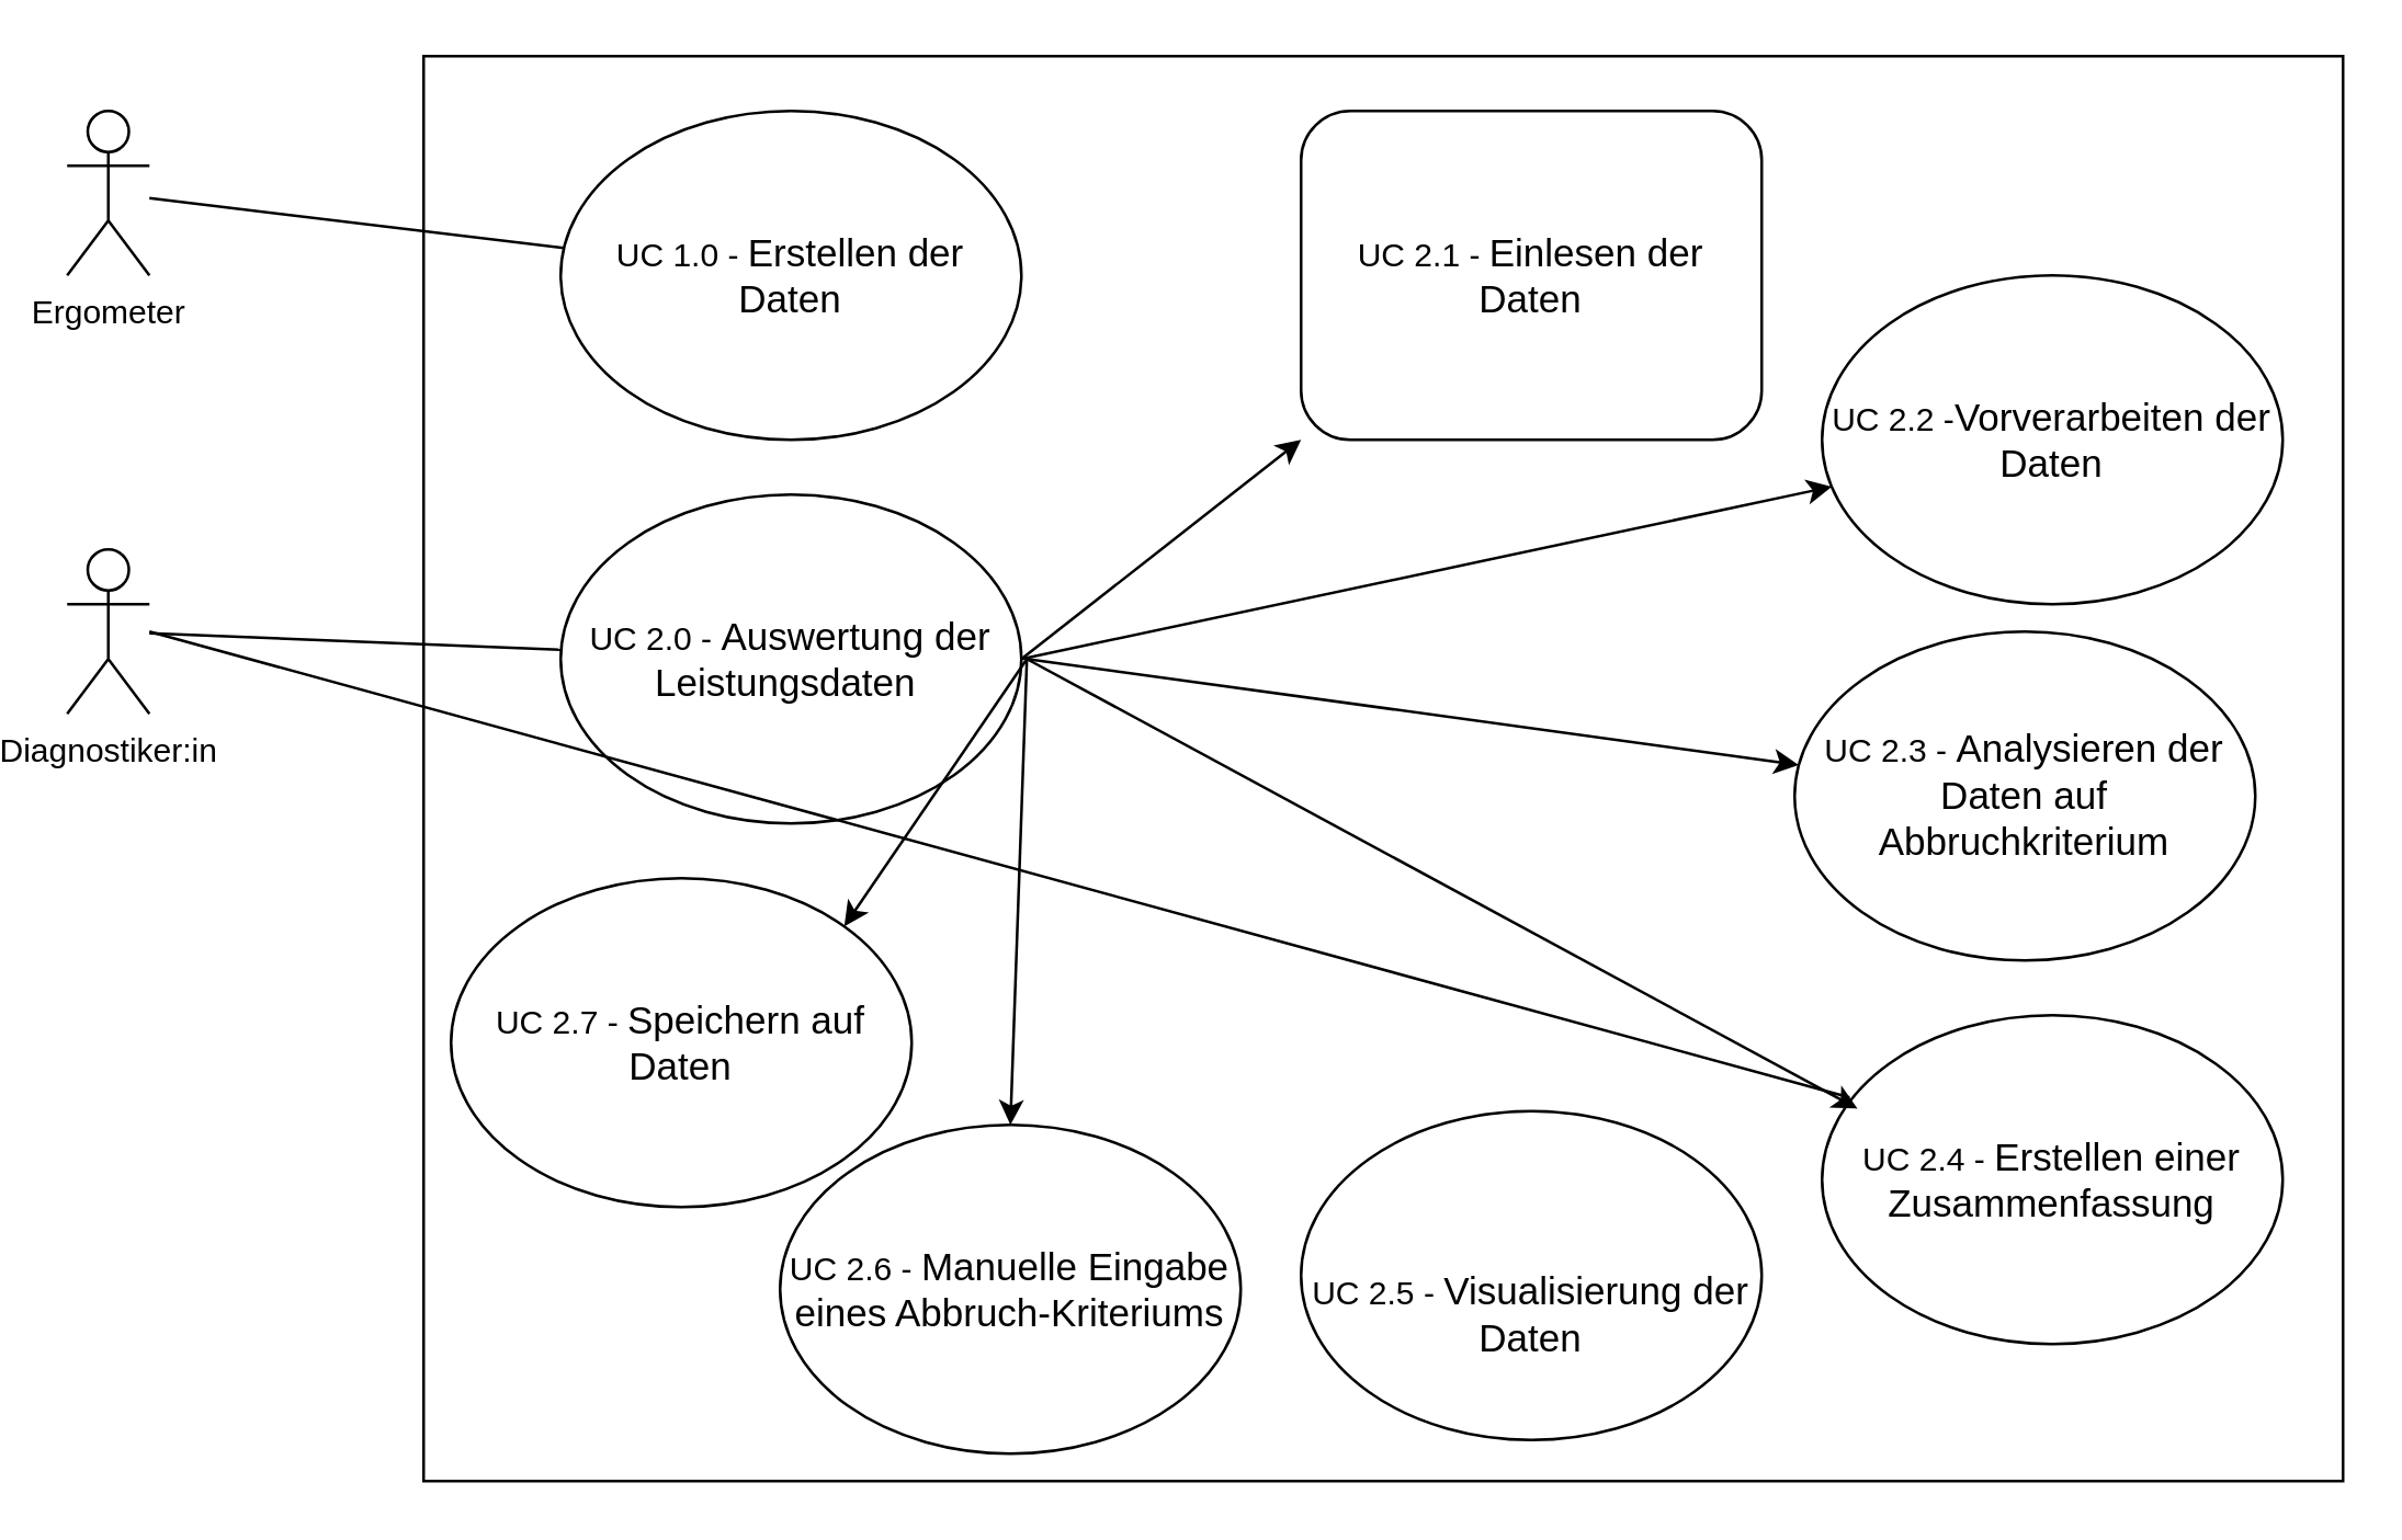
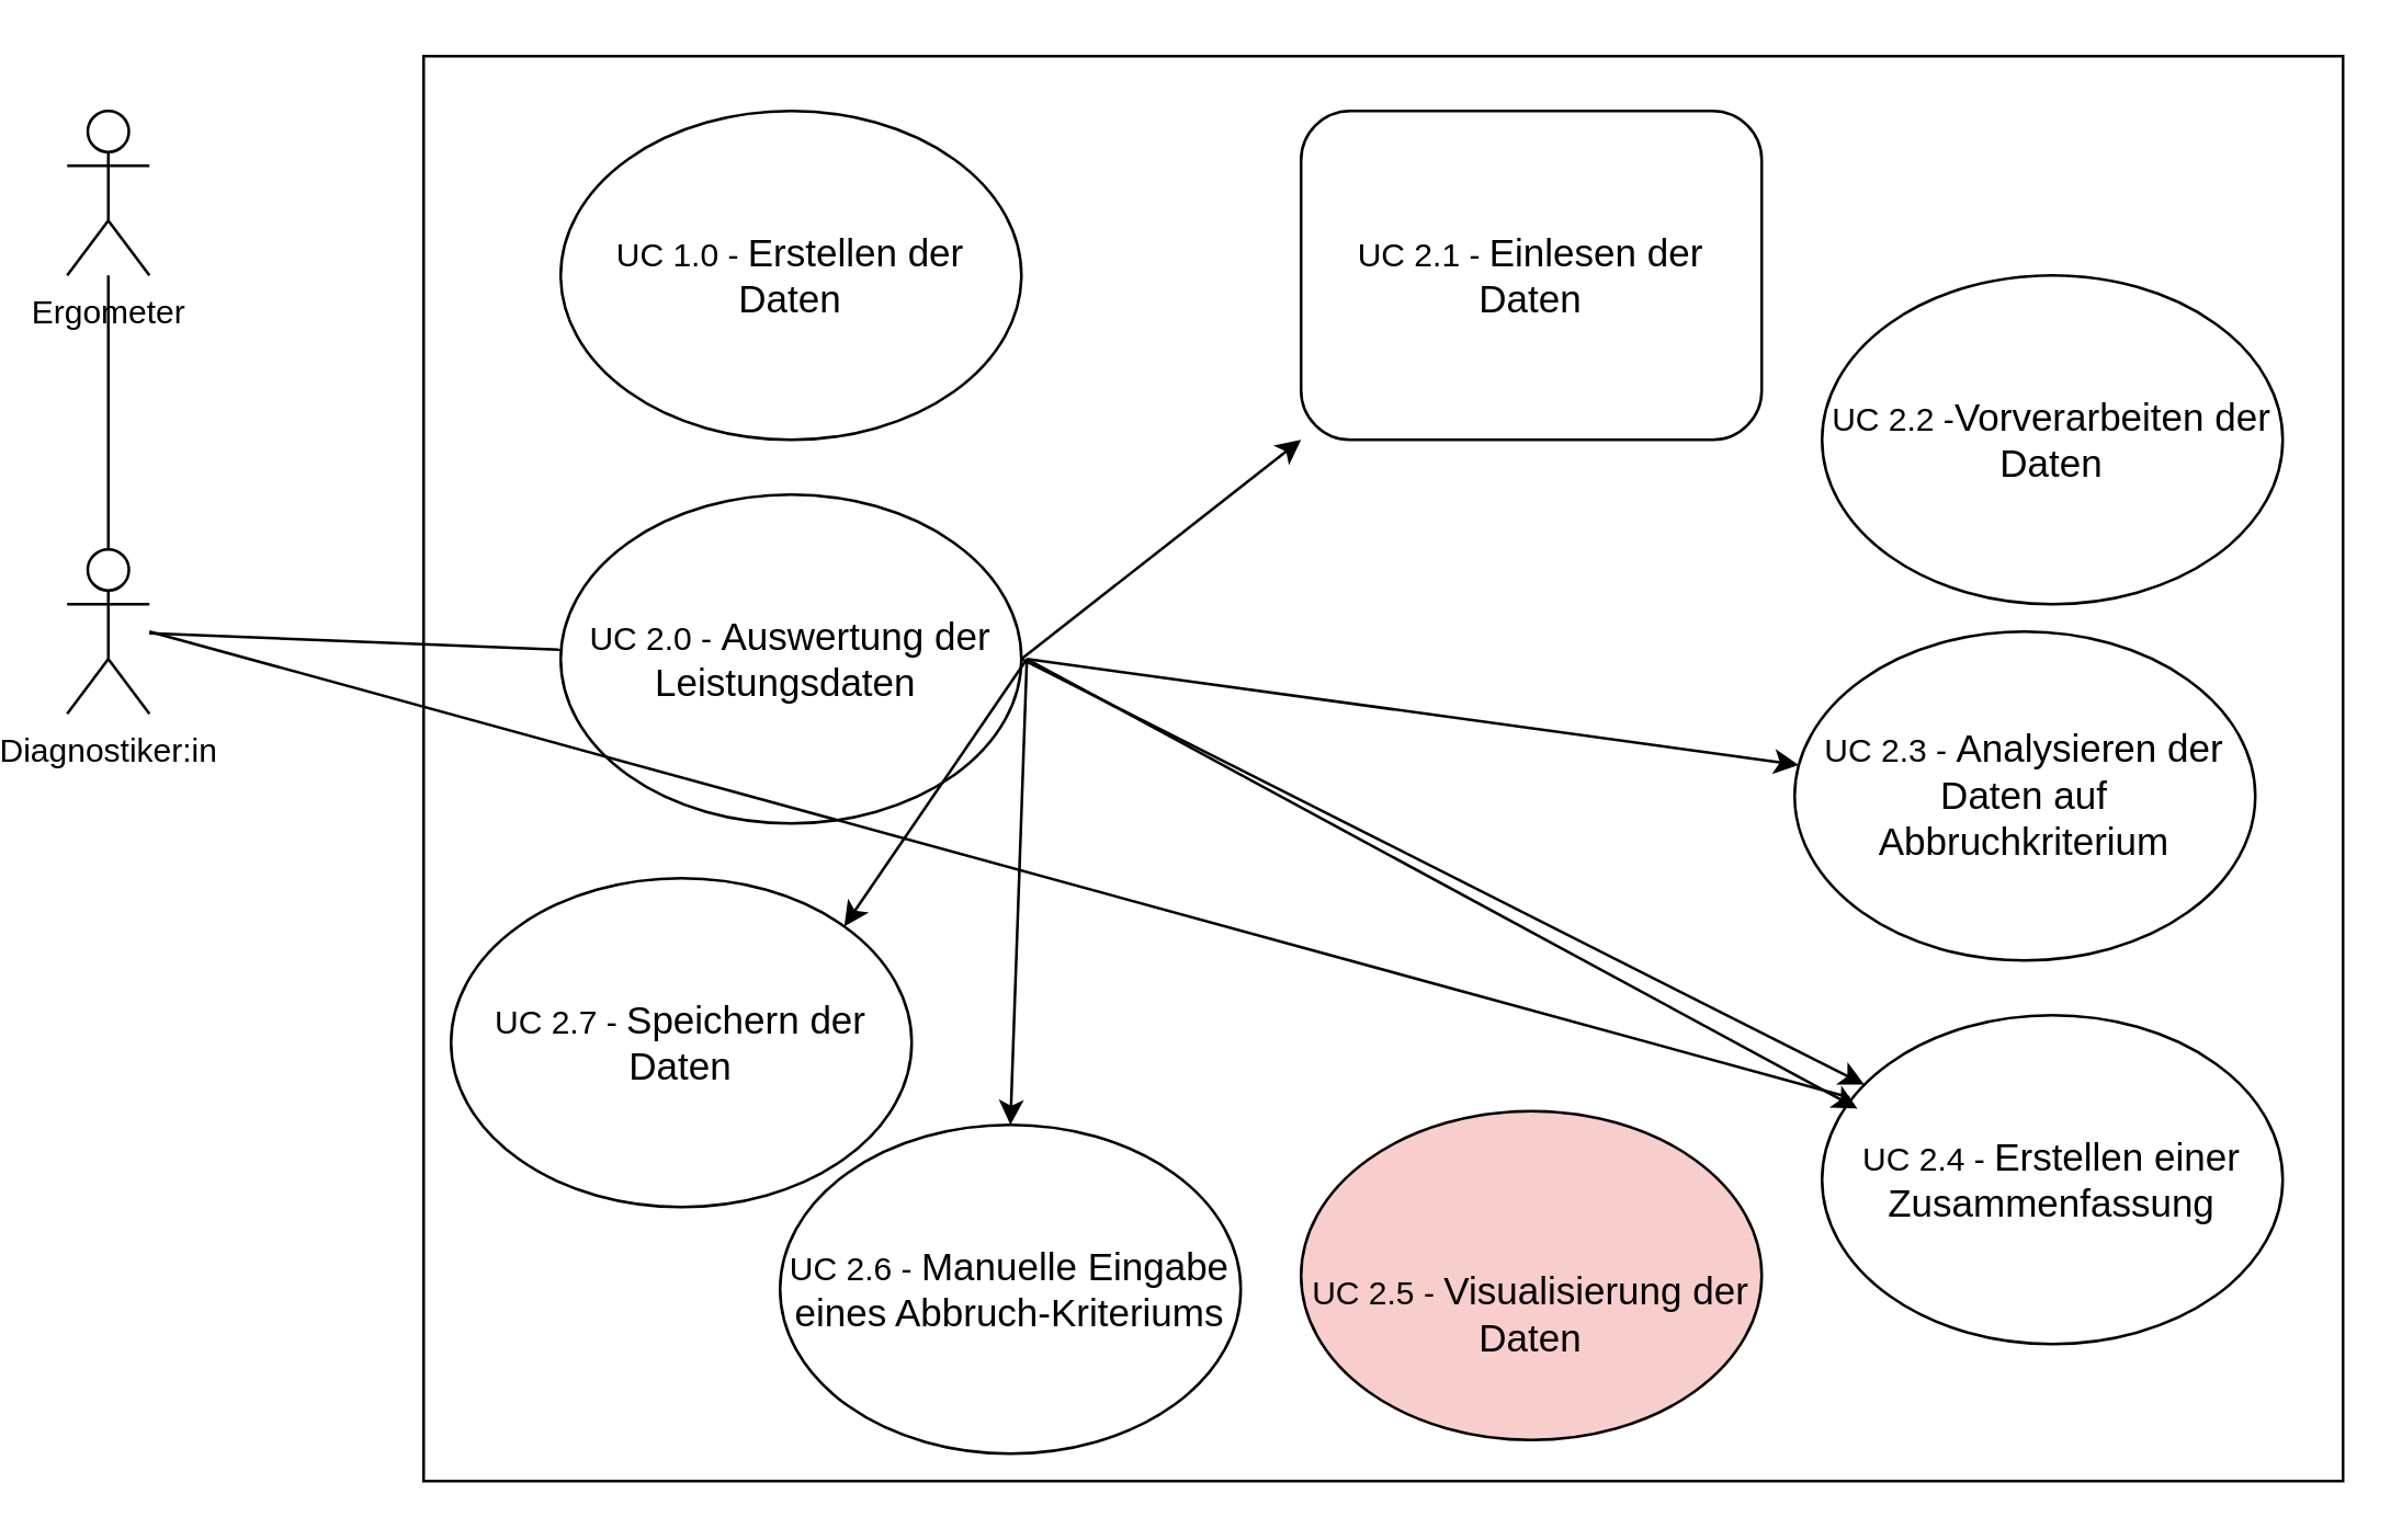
  <mxCell id="0" />
  <mxCell id="1" parent="0" />
  <mxCell id="2" value="" style="rounded=0;whiteSpace=wrap;html=1;" parent="1" vertex="1"><mxGeometry x="150" y="20" width="700" height="520" as="geometry" /></mxCell>
  <mxCell id="3" style="rounded=0;orthogonalLoop=1;jettySize=auto;html=1;endArrow=none;endFill=0;" parent="1" source="4" target="5" edge="1"><mxGeometry relative="1" as="geometry" /></mxCell>
  <mxCell id="4" value="Diagnostiker:in" style="shape=umlActor;verticalLabelPosition=bottom;verticalAlign=top;html=1;outlineConnect=0;" parent="1" vertex="1"><mxGeometry x="20" y="200" width="30" height="60" as="geometry" /></mxCell>
  <mxCell id="5" value="UC 2.0 -&amp;nbsp;&lt;span style=&quot;background-color: rgb(255, 255, 255); font-size: 14px;&quot;&gt;Auswertung der Leistungsdaten&lt;/span&gt;&lt;span&gt;&amp;nbsp;&lt;/span&gt;" style="ellipse;whiteSpace=wrap;html=1;fontFamily=Helvetica;" parent="1" vertex="1"><mxGeometry x="200" y="180" width="168" height="120" as="geometry" /></mxCell>
- <mxCell id="6" style="rounded=0;orthogonalLoop=1;jettySize=auto;html=1;endArrow=none;endFill=0;" parent="1" source="7" target="8" edge="1"><mxGeometry relative="1" as="geometry" /></mxCell>
+ <mxCell id="6" style="rounded=0;orthogonalLoop=1;jettySize=auto;html=1;endArrow=none;endFill=0;" parent="1" source="7" target="4" edge="1"><mxGeometry relative="1" as="geometry" /></mxCell>
  <mxCell id="7" value="Ergometer" style="shape=umlActor;verticalLabelPosition=bottom;verticalAlign=top;html=1;outlineConnect=0;" parent="1" vertex="1"><mxGeometry x="20" y="40" width="30" height="60" as="geometry" /></mxCell>
  <mxCell id="8" value="UC 1.0 - &lt;font&gt;&lt;span style=&quot;font-size: 14px ; background-color: rgb(255 , 255 , 255)&quot;&gt;Erstellen der Daten&lt;/span&gt;&lt;/font&gt;" style="ellipse;whiteSpace=wrap;html=1;fontFamily=Helvetica;" parent="1" vertex="1"><mxGeometry x="200" y="40" width="168" height="120" as="geometry" /></mxCell>
  <mxCell id="9" value="UC 2.1 -&amp;nbsp;&lt;span style=&quot;background-color: rgb(255, 255, 255); font-size: 14px;&quot;&gt;Einlesen der Daten&lt;/span&gt;" style="whiteSpace=wrap;html=1;fontFamily=Helvetica;rounded=1;" parent="1" vertex="1"><mxGeometry x="470" y="40" width="168" height="120" as="geometry" /></mxCell>
  <mxCell id="10" value="UC 2.2 -&lt;span style=&quot;background-color: rgb(255, 255, 255); font-size: 14px;&quot;&gt;Vorverarbeiten der Daten&lt;/span&gt;" style="ellipse;whiteSpace=wrap;html=1;fontFamily=Helvetica;" parent="1" vertex="1"><mxGeometry x="660" y="100" width="168" height="120" as="geometry" /></mxCell>
  <mxCell id="11" value="UC 2.3 -&amp;nbsp;&lt;span style=&quot;background-color: rgb(255, 255, 255); font-size: 14px;&quot;&gt;Analysieren der Daten auf Abbruchkriterium&lt;/span&gt;" style="ellipse;whiteSpace=wrap;html=1;fontFamily=Helvetica;" parent="1" vertex="1"><mxGeometry x="650" y="230" width="168" height="120" as="geometry" /></mxCell>
  <mxCell id="12" value="&lt;span&gt;UC 2.4 -&amp;nbsp;&lt;/span&gt;&lt;span style=&quot;background-color: rgb(255 , 255 , 255) ; font-size: 14px&quot;&gt;Erstellen einer Zusammenfassung&lt;/span&gt;" style="ellipse;whiteSpace=wrap;html=1;fontFamily=Helvetica;" parent="1" vertex="1"><mxGeometry x="660" y="370" width="168" height="120" as="geometry" /></mxCell>
- <mxCell id="13" value="&lt;br&gt;&lt;br&gt;&lt;span style=&quot;color: rgb(0 , 0 , 0) ; font-family: &amp;#34;helvetica&amp;#34; ; font-size: 12px ; font-style: normal ; font-weight: 400 ; letter-spacing: normal ; text-align: center ; text-indent: 0px ; text-transform: none ; word-spacing: 0px ; display: inline ; float: none&quot;&gt;UC 2.5 -&amp;nbsp;&lt;/span&gt;&lt;span style=&quot;color: rgb(0 , 0 , 0) ; font-family: &amp;#34;helvetica&amp;#34; ; font-style: normal ; font-weight: 400 ; letter-spacing: normal ; text-align: center ; text-indent: 0px ; text-transform: none ; word-spacing: 0px ; font-size: 14px&quot;&gt;Visualisierung der Daten&lt;/span&gt;" style="ellipse;whiteSpace=wrap;html=1;fontFamily=Helvetica;" parent="1" vertex="1"><mxGeometry x="470" y="405" width="168" height="120" as="geometry" /></mxCell>
+ <mxCell id="13" value="&lt;br&gt;&lt;br&gt;&lt;span style=&quot;color: rgb(0 , 0 , 0) ; font-family: &amp;#34;helvetica&amp;#34; ; font-size: 12px ; font-style: normal ; font-weight: 400 ; letter-spacing: normal ; text-align: center ; text-indent: 0px ; text-transform: none ; word-spacing: 0px ; display: inline ; float: none&quot;&gt;UC 2.5 -&amp;nbsp;&lt;/span&gt;&lt;span style=&quot;color: rgb(0 , 0 , 0) ; font-family: &amp;#34;helvetica&amp;#34; ; font-style: normal ; font-weight: 400 ; letter-spacing: normal ; text-align: center ; text-indent: 0px ; text-transform: none ; word-spacing: 0px ; font-size: 14px&quot;&gt;Visualisierung der Daten&lt;/span&gt;" style="ellipse;whiteSpace=wrap;html=1;fontFamily=Helvetica;fillColor=#f8cecc;" parent="1" vertex="1"><mxGeometry x="470" y="405" width="168" height="120" as="geometry" /></mxCell>
  <mxCell id="14" value="UC 2.6 -&amp;nbsp;&lt;span style=&quot;background-color: rgb(255 , 255 , 255) ; font-size: 14px&quot;&gt;Manuelle Eingabe eines Abbruch-Kriteriums&lt;/span&gt;" style="ellipse;whiteSpace=wrap;html=1;fontFamily=Helvetica;" parent="1" vertex="1"><mxGeometry x="280" y="410" width="168" height="120" as="geometry" /></mxCell>
  <mxCell id="15" value="" style="endArrow=classic;html=1;rounded=0;exitX=1;exitY=0.5;exitDx=0;exitDy=0;entryX=0;entryY=1;entryDx=0;entryDy=0;" parent="1" source="5" target="9" edge="1"><mxGeometry width="50" height="50" relative="1" as="geometry"><mxPoint x="390" y="240" as="sourcePoint" /><mxPoint x="440" y="190" as="targetPoint" /></mxGeometry></mxCell>
- <mxCell id="16" value="" style="endArrow=classic;html=1;rounded=0;exitX=1;exitY=0.5;exitDx=0;exitDy=0;" parent="1" source="5" target="10" edge="1"><mxGeometry width="50" height="50" relative="1" as="geometry"><mxPoint x="378" y="250" as="sourcePoint" /><mxPoint x="504.67" y="152.475" as="targetPoint" /></mxGeometry></mxCell>
+ <mxCell id="16" value="" style="endArrow=classic;html=1;rounded=0;exitX=1;exitY=0.5;exitDx=0;exitDy=0;" parent="1" source="5" target="12" edge="1"><mxGeometry width="50" height="50" relative="1" as="geometry"><mxPoint x="378" y="250" as="sourcePoint" /><mxPoint x="504.67" y="152.475" as="targetPoint" /></mxGeometry></mxCell>
  <mxCell id="17" value="" style="endArrow=classic;html=1;rounded=0;" parent="1" target="11" edge="1"><mxGeometry width="50" height="50" relative="1" as="geometry"><mxPoint x="370" y="240" as="sourcePoint" /><mxPoint x="673.509" y="187.161" as="targetPoint" /></mxGeometry></mxCell>
  <mxCell id="18" value="" style="endArrow=classic;html=1;rounded=0;entryX=0.077;entryY=0.284;entryDx=0;entryDy=0;entryPerimeter=0;" parent="1" target="12" edge="1"><mxGeometry width="50" height="50" relative="1" as="geometry"><mxPoint x="370" y="240" as="sourcePoint" /><mxPoint x="661.485" y="288.768" as="targetPoint" /></mxGeometry></mxCell>
  <mxCell id="19" style="rounded=0;orthogonalLoop=1;jettySize=auto;html=1;endArrow=none;endFill=0;" parent="1" edge="1"><mxGeometry relative="1" as="geometry"><mxPoint x="50" y="230" as="sourcePoint" /><mxPoint x="670" y="400" as="targetPoint" /></mxGeometry></mxCell>
  <mxCell id="20" value="" style="endArrow=classic;html=1;rounded=0;entryX=0.5;entryY=0;entryDx=0;entryDy=0;" parent="1" target="14" edge="1"><mxGeometry width="50" height="50" relative="1" as="geometry"><mxPoint x="370" y="240" as="sourcePoint" /><mxPoint x="682.936" y="414.08" as="targetPoint" /></mxGeometry></mxCell>
- <mxCell id="21" value="UC 2.7 -&amp;nbsp;&lt;span style=&quot;background-color: rgb(255 , 255 , 255) ; font-size: 14px&quot;&gt;Speichern auf Daten&lt;/span&gt;" style="ellipse;whiteSpace=wrap;html=1;fontFamily=Helvetica;" vertex="1" parent="1"><mxGeometry x="160" y="320" width="168" height="120" as="geometry" /></mxCell>
+ <mxCell id="21" value="UC 2.7 -&amp;nbsp;&lt;span style=&quot;background-color: rgb(255 , 255 , 255) ; font-size: 14px&quot;&gt;Speichern der Daten&lt;/span&gt;" style="ellipse;whiteSpace=wrap;html=1;fontFamily=Helvetica;" vertex="1" parent="1"><mxGeometry x="160" y="320" width="168" height="120" as="geometry" /></mxCell>
  <mxCell id="22" value="" style="endArrow=classic;html=1;rounded=0;entryX=1;entryY=0;entryDx=0;entryDy=0;" edge="1" parent="1" target="21"><mxGeometry width="50" height="50" relative="1" as="geometry"><mxPoint x="370" y="240" as="sourcePoint" /><mxPoint x="374" y="420" as="targetPoint" /></mxGeometry></mxCell>
